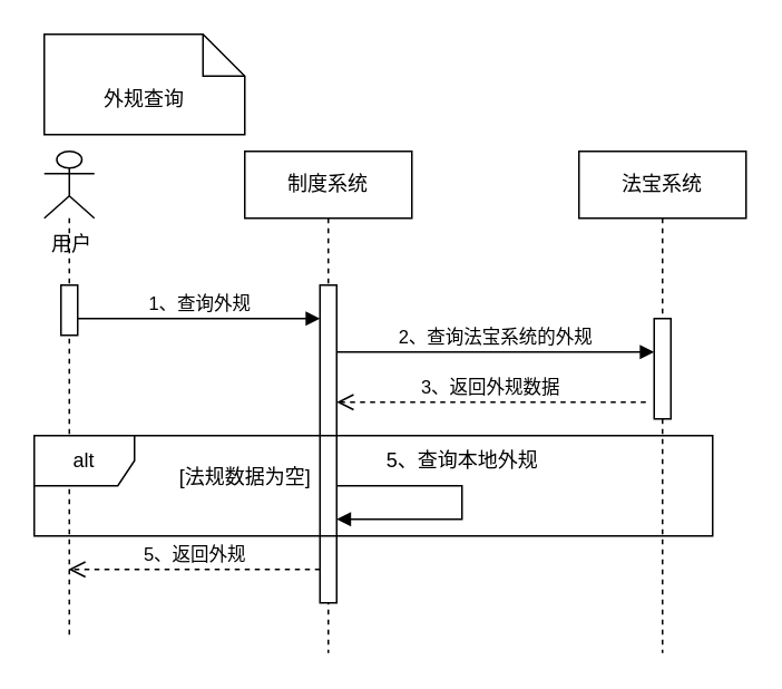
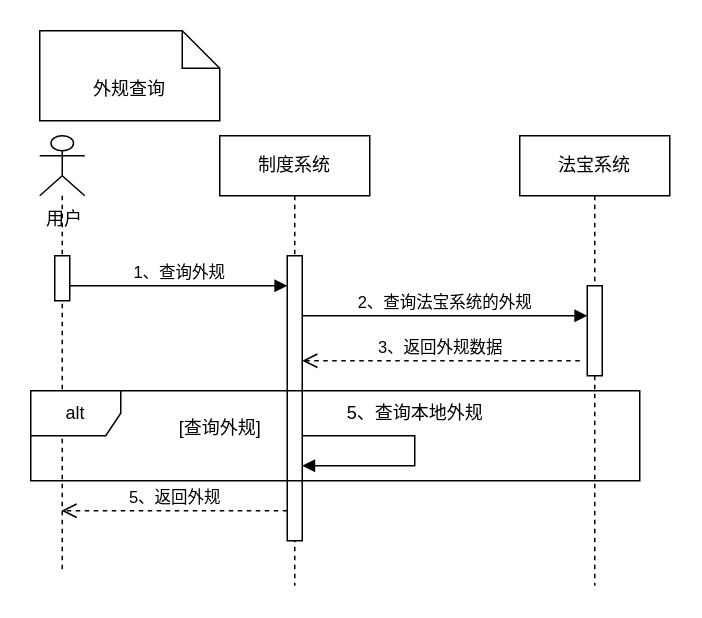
  <mxCell id="0" />
  <mxCell id="1" parent="0" />
  <mxCell id="2" value="外规查询" style="shape=note2;boundedLbl=1;whiteSpace=wrap;html=1;size=25;verticalAlign=top;align=center;" vertex="1" parent="1"><mxGeometry x="26" y="20" width="120" height="60" as="geometry" /></mxCell>
  <mxCell id="3" value="&amp;nbsp; &amp;nbsp; &amp;nbsp; &amp;nbsp; &amp;nbsp; &amp;nbsp; &amp;nbsp; &amp;nbsp; &amp;nbsp; &amp;nbsp; &amp;nbsp; &amp;nbsp; &amp;nbsp; &amp;nbsp; &amp;nbsp; &amp;nbsp; &amp;nbsp; &amp;nbsp; &amp;nbsp; &amp;nbsp;用户" style="shape=umlLifeline;perimeter=lifelinePerimeter;whiteSpace=wrap;html=1;container=1;dropTarget=0;collapsible=0;recursiveResize=0;outlineConnect=0;portConstraint=eastwest;newEdgeStyle={&quot;curved&quot;:0,&quot;rounded&quot;:0};participant=umlActor;" vertex="1" parent="1"><mxGeometry x="26" y="90" width="30" height="290" as="geometry" /></mxCell>
  <mxCell id="4" value="" style="html=1;points=[[0,0,0,0,5],[0,1,0,0,-5],[1,0,0,0,5],[1,1,0,0,-5]];perimeter=orthogonalPerimeter;outlineConnect=0;targetShapes=umlLifeline;portConstraint=eastwest;newEdgeStyle={&quot;curved&quot;:0,&quot;rounded&quot;:0};" vertex="1" parent="3"><mxGeometry x="10" y="80" width="10" height="30" as="geometry" /></mxCell>
  <mxCell id="5" value="制度系统" style="shape=umlLifeline;perimeter=lifelinePerimeter;whiteSpace=wrap;html=1;container=1;dropTarget=0;collapsible=0;recursiveResize=0;outlineConnect=0;portConstraint=eastwest;newEdgeStyle={&quot;curved&quot;:0,&quot;rounded&quot;:0};" vertex="1" parent="1"><mxGeometry x="146" y="90" width="100" height="300" as="geometry" /></mxCell>
  <mxCell id="6" value="" style="html=1;points=[[0,0,0,0,5],[0,1,0,0,-5],[1,0,0,0,5],[1,1,0,0,-5]];perimeter=orthogonalPerimeter;outlineConnect=0;targetShapes=umlLifeline;portConstraint=eastwest;newEdgeStyle={&quot;curved&quot;:0,&quot;rounded&quot;:0};" vertex="1" parent="5"><mxGeometry x="45" y="80" width="10" height="190" as="geometry" /></mxCell>
  <mxCell id="7" value="法宝系统" style="shape=umlLifeline;perimeter=lifelinePerimeter;whiteSpace=wrap;html=1;container=1;dropTarget=0;collapsible=0;recursiveResize=0;outlineConnect=0;portConstraint=eastwest;newEdgeStyle={&quot;curved&quot;:0,&quot;rounded&quot;:0};" vertex="1" parent="1"><mxGeometry x="346" y="90" width="100" height="300" as="geometry" /></mxCell>
  <mxCell id="8" value="" style="html=1;points=[[0,0,0,0,5],[0,1,0,0,-5],[1,0,0,0,5],[1,1,0,0,-5]];perimeter=orthogonalPerimeter;outlineConnect=0;targetShapes=umlLifeline;portConstraint=eastwest;newEdgeStyle={&quot;curved&quot;:0,&quot;rounded&quot;:0};" vertex="1" parent="7"><mxGeometry x="45" y="100" width="10" height="60" as="geometry" /></mxCell>
  <mxCell id="9" value="1、查询外规" style="html=1;verticalAlign=bottom;endArrow=block;curved=0;rounded=0;exitX=1;exitY=0.125;exitDx=0;exitDy=0;exitPerimeter=0;" edge="1" parent="1"><mxGeometry width="80" relative="1" as="geometry"><mxPoint x="46" y="190" as="sourcePoint" /><mxPoint x="191" y="190" as="targetPoint" /></mxGeometry></mxCell>
  <mxCell id="10" value="2、查询法宝系统的外规" style="html=1;verticalAlign=bottom;endArrow=block;curved=0;rounded=0;" edge="1" parent="1"><mxGeometry width="80" relative="1" as="geometry"><mxPoint x="201" y="210" as="sourcePoint" /><mxPoint x="391" y="210" as="targetPoint" /></mxGeometry></mxCell>
  <mxCell id="11" value="3、返回外规数据" style="html=1;verticalAlign=bottom;endArrow=open;dashed=1;endSize=8;curved=0;rounded=0;" edge="1" parent="1" target="6"><mxGeometry relative="1" as="geometry"><mxPoint x="386" y="240" as="sourcePoint" /><mxPoint x="306" y="240" as="targetPoint" /></mxGeometry></mxCell>
  <mxCell id="12" value="alt" style="shape=umlFrame;whiteSpace=wrap;html=1;pointerEvents=0;" vertex="1" parent="1"><mxGeometry x="20" y="260" width="406" height="60" as="geometry" /></mxCell>
  <mxCell id="13" value="5、查询本地外规" style="text;html=1;align=center;verticalAlign=middle;resizable=0;points=[];autosize=1;strokeColor=none;fillColor=none;" vertex="1" parent="1"><mxGeometry x="221" y="260" width="110" height="30" as="geometry" /></mxCell>
  <mxCell id="14" value="" style="html=1;verticalAlign=bottom;endArrow=block;curved=0;rounded=0;" edge="1" parent="1"><mxGeometry width="80" relative="1" as="geometry"><mxPoint x="201" y="290" as="sourcePoint" /><mxPoint x="201" y="310" as="targetPoint" /><Array as="points"><mxPoint x="276" y="290" /><mxPoint x="276" y="310" /></Array></mxGeometry></mxCell>
- <mxCell id="15" value="[法规数据为空]" style="text;html=1;align=center;verticalAlign=middle;resizable=0;points=[];autosize=1;strokeColor=none;fillColor=none;" vertex="1" parent="1"><mxGeometry x="96" y="270" width="100" height="30" as="geometry" /></mxCell>
+ <mxCell id="15" value="[查询外规]" style="text;html=1;align=center;verticalAlign=middle;resizable=0;points=[];autosize=1;strokeColor=none;fillColor=none;" vertex="1" parent="1"><mxGeometry x="96" y="270" width="100" height="30" as="geometry" /></mxCell>
  <mxCell id="16" value="5、返回外规" style="html=1;verticalAlign=bottom;endArrow=open;dashed=1;endSize=8;curved=0;rounded=0;" edge="1" parent="1"><mxGeometry relative="1" as="geometry"><mxPoint x="191" y="340" as="sourcePoint" /><mxPoint x="40.5" y="340" as="targetPoint" /></mxGeometry></mxCell>
